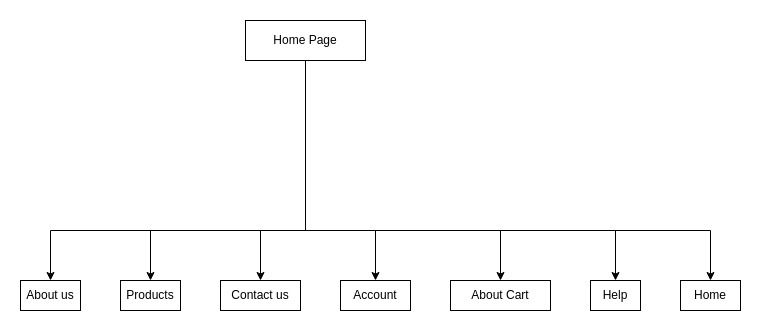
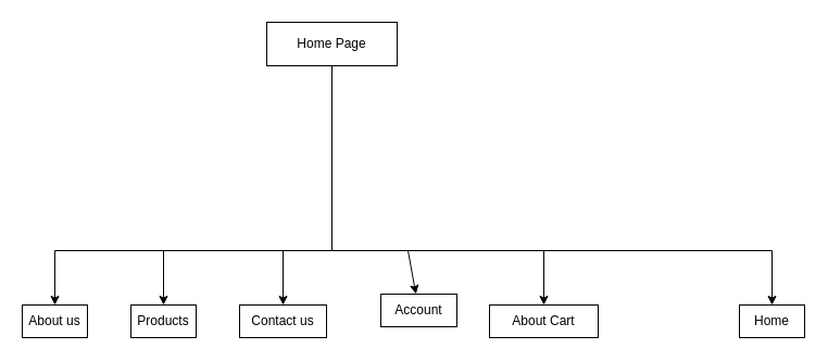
  <mxCell id="0" />
  <mxCell id="1" parent="0" />
  <mxCell id="2" style="edgeStyle=orthogonalEdgeStyle;rounded=0;orthogonalLoop=1;jettySize=auto;html=1;entryX=0.5;entryY=0;entryDx=0;entryDy=0;" edge="1" parent="1" source="3" target="4"><mxGeometry relative="1" as="geometry"><mxPoint x="170" y="270" as="targetPoint" /><Array as="points"><mxPoint x="305" y="230" /><mxPoint x="50" y="230" /></Array></mxGeometry></mxCell>
  <mxCell id="3" value="Home Page" style="rounded=0;whiteSpace=wrap;html=1;" vertex="1" parent="1"><mxGeometry x="245" y="20" width="120" height="40" as="geometry" /></mxCell>
  <mxCell id="4" value="About us" style="rounded=0;whiteSpace=wrap;html=1;" vertex="1" parent="1"><mxGeometry x="20" y="280" width="60" height="30" as="geometry" /></mxCell>
  <mxCell id="5" value="" style="endArrow=classic;html=1;rounded=0;exitX=0.5;exitY=1;exitDx=0;exitDy=0;" edge="1" parent="1" source="3" target="6"><mxGeometry width="50" height="50" relative="1" as="geometry"><mxPoint x="280" y="450" as="sourcePoint" /><mxPoint x="305" y="270" as="targetPoint" /><Array as="points"><mxPoint x="305" y="230" /><mxPoint x="150" y="230" /></Array></mxGeometry></mxCell>
  <mxCell id="6" value="Products" style="rounded=0;whiteSpace=wrap;html=1;" vertex="1" parent="1"><mxGeometry x="120" y="280" width="60" height="30" as="geometry" /></mxCell>
  <mxCell id="7" value="" style="endArrow=classic;html=1;rounded=0;exitX=0.5;exitY=1;exitDx=0;exitDy=0;" edge="1" parent="1" source="3" target="8"><mxGeometry width="50" height="50" relative="1" as="geometry"><mxPoint x="280" y="450" as="sourcePoint" /><mxPoint x="330" y="400" as="targetPoint" /><Array as="points"><mxPoint x="305" y="230" /><mxPoint x="260" y="230" /></Array></mxGeometry></mxCell>
  <mxCell id="8" value="Contact us" style="rounded=0;whiteSpace=wrap;html=1;" vertex="1" parent="1"><mxGeometry x="220" y="280" width="80" height="30" as="geometry" /></mxCell>
  <mxCell id="9" value="" style="endArrow=classic;html=1;rounded=0;exitX=0.5;exitY=1;exitDx=0;exitDy=0;" edge="1" parent="1" source="3" target="10"><mxGeometry width="50" height="50" relative="1" as="geometry"><mxPoint x="280" y="450" as="sourcePoint" /><mxPoint x="330" y="400" as="targetPoint" /><Array as="points"><mxPoint x="305" y="230" /><mxPoint x="375" y="230" /></Array></mxGeometry></mxCell>
- <mxCell id="10" value="Account" style="rounded=0;whiteSpace=wrap;html=1;" vertex="1" parent="1"><mxGeometry x="340" y="280" width="70" height="30" as="geometry" /></mxCell>
+ <mxCell id="10" value="Account" style="rounded=0;whiteSpace=wrap;html=1;" vertex="1" parent="1"><mxGeometry x="350" y="270" width="70" height="30" as="geometry" /></mxCell>
  <mxCell id="11" value="" style="endArrow=classic;html=1;rounded=0;exitX=0.5;exitY=1;exitDx=0;exitDy=0;" edge="1" parent="1" source="3" target="12"><mxGeometry width="50" height="50" relative="1" as="geometry"><mxPoint x="280" y="450" as="sourcePoint" /><mxPoint x="330" y="400" as="targetPoint" /><Array as="points"><mxPoint x="305" y="230" /><mxPoint x="500" y="230" /></Array></mxGeometry></mxCell>
  <mxCell id="12" value="About Cart" style="rounded=0;whiteSpace=wrap;html=1;" vertex="1" parent="1"><mxGeometry x="450" y="280" width="100" height="30" as="geometry" /></mxCell>
- <mxCell id="13" value="" style="endArrow=classic;html=1;rounded=0;exitX=0.5;exitY=1;exitDx=0;exitDy=0;" edge="1" parent="1" source="3" target="14"><mxGeometry width="50" height="50" relative="1" as="geometry"><mxPoint x="280" y="390" as="sourcePoint" /><mxPoint x="330" y="340" as="targetPoint" /><Array as="points"><mxPoint x="305" y="230" /><mxPoint x="615" y="230" /></Array></mxGeometry></mxCell>
- <mxCell id="14" value="Help" style="rounded=0;whiteSpace=wrap;html=1;" vertex="1" parent="1"><mxGeometry x="590" y="280" width="50" height="30" as="geometry" /></mxCell>
  <mxCell id="15" value="" style="endArrow=classic;html=1;rounded=0;exitX=0.5;exitY=1;exitDx=0;exitDy=0;" edge="1" parent="1" source="3" target="16"><mxGeometry width="50" height="50" relative="1" as="geometry"><mxPoint x="280" y="390" as="sourcePoint" /><mxPoint x="440" y="470" as="targetPoint" /><Array as="points"><mxPoint x="305" y="230" /><mxPoint x="710" y="230" /></Array></mxGeometry></mxCell>
  <mxCell id="16" value="Home" style="rounded=0;whiteSpace=wrap;html=1;" vertex="1" parent="1"><mxGeometry x="680" y="280" width="60" height="30" as="geometry" /></mxCell>
